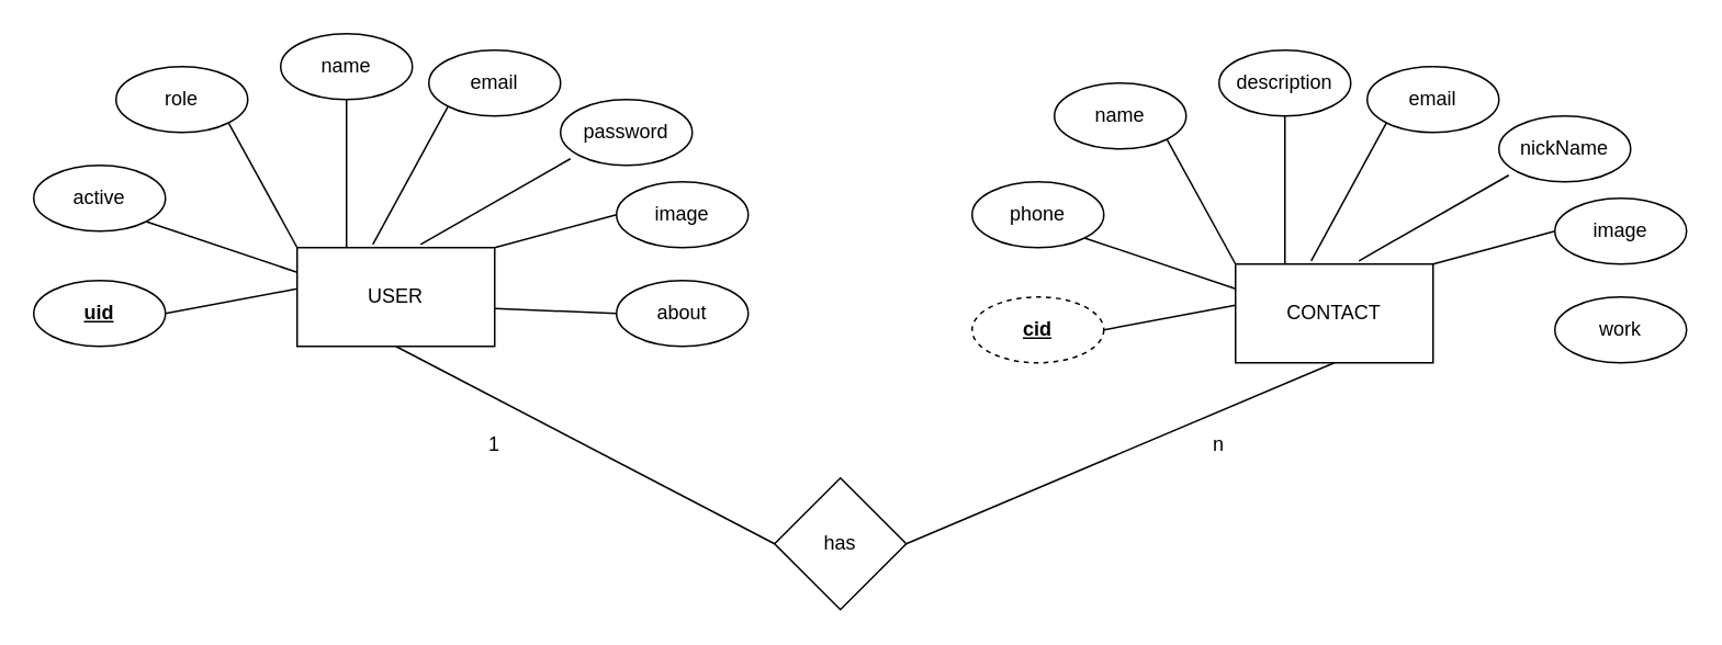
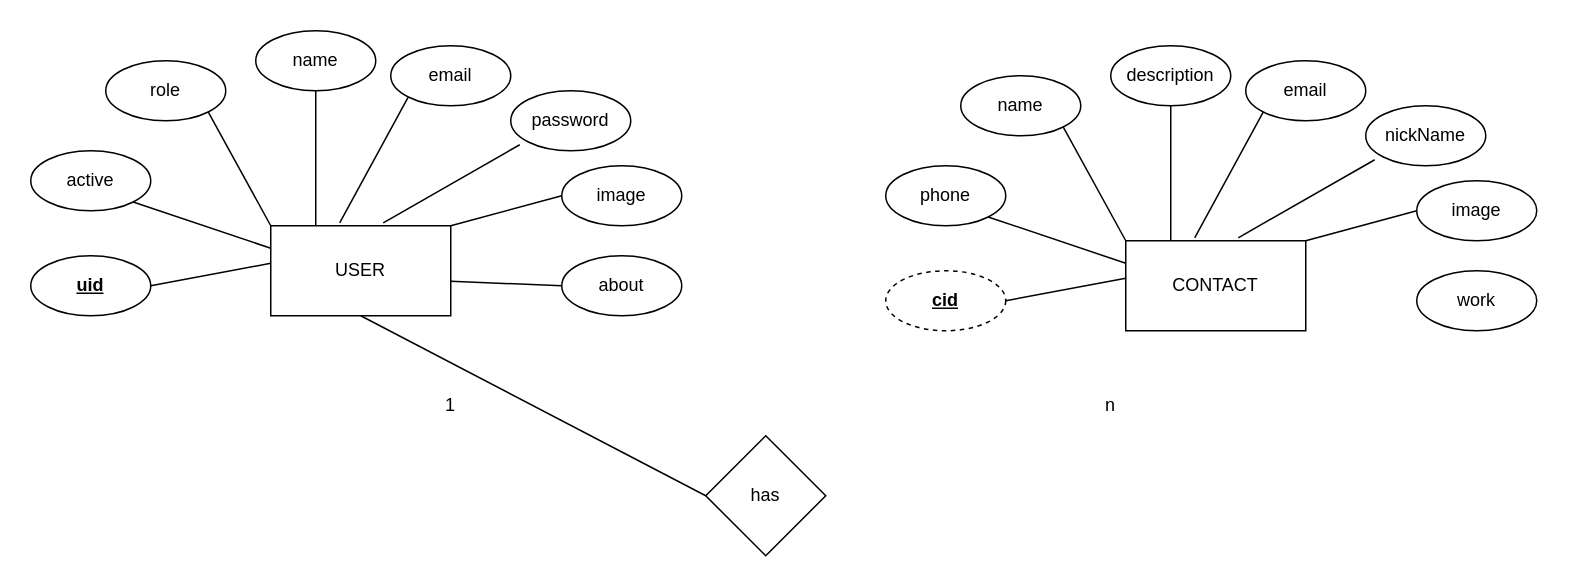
  <mxCell id="0" />
  <mxCell id="1" parent="0" />
  <mxCell id="2" value="USER" style="rounded=0;whiteSpace=wrap;html=1;" vertex="1" parent="1"><mxGeometry x="180" y="150" width="120" height="60" as="geometry" /></mxCell>
  <mxCell id="3" value="&lt;u&gt;&lt;b&gt;uid&lt;/b&gt;&lt;/u&gt;" style="ellipse;whiteSpace=wrap;html=1;" vertex="1" parent="1"><mxGeometry x="20" y="170" width="80" height="40" as="geometry" /></mxCell>
  <mxCell id="4" value="name" style="ellipse;whiteSpace=wrap;html=1;" vertex="1" parent="1"><mxGeometry x="170" y="20" width="80" height="40" as="geometry" /></mxCell>
  <mxCell id="5" value="active" style="ellipse;whiteSpace=wrap;html=1;" vertex="1" parent="1"><mxGeometry x="20" y="100" width="80" height="40" as="geometry" /></mxCell>
  <mxCell id="6" value="role" style="ellipse;whiteSpace=wrap;html=1;" vertex="1" parent="1"><mxGeometry x="70" y="40" width="80" height="40" as="geometry" /></mxCell>
  <mxCell id="7" value="email" style="ellipse;whiteSpace=wrap;html=1;" vertex="1" parent="1"><mxGeometry x="260" y="30" width="80" height="40" as="geometry" /></mxCell>
  <mxCell id="8" value="password" style="ellipse;whiteSpace=wrap;html=1;" vertex="1" parent="1"><mxGeometry x="340" y="60" width="80" height="40" as="geometry" /></mxCell>
  <mxCell id="9" value="image&lt;span style=&quot;color: rgba(0 , 0 , 0 , 0) ; font-family: monospace ; font-size: 0px&quot;&gt;%3CmxGraphModel%3E%3Croot%3E%3CmxCell%20id%3D%220%22%2F%3E%3CmxCell%20id%3D%221%22%20parent%3D%220%22%2F%3E%3CmxCell%20id%3D%222%22%20value%3D%22%22%20style%3D%22ellipse%3BwhiteSpace%3Dwrap%3Bhtml%3D1%3B%22%20vertex%3D%221%22%20parent%3D%221%22%3E%3CmxGeometry%20x%3D%2250%22%20y%3D%2280%22%20width%3D%2280%22%20height%3D%2240%22%20as%3D%22geometry%22%2F%3E%3C%2FmxCell%3E%3C%2Froot%3E%3C%2FmxGraphModel%3E&lt;/span&gt;" style="ellipse;whiteSpace=wrap;html=1;" vertex="1" parent="1"><mxGeometry x="374" y="110" width="80" height="40" as="geometry" /></mxCell>
  <mxCell id="10" value="about" style="ellipse;whiteSpace=wrap;html=1;" vertex="1" parent="1"><mxGeometry x="374" y="170" width="80" height="40" as="geometry" /></mxCell>
  <mxCell id="11" value="" style="endArrow=none;html=1;exitX=0.383;exitY=-0.033;exitDx=0;exitDy=0;exitPerimeter=0;entryX=0;entryY=1;entryDx=0;entryDy=0;" edge="1" parent="1" source="2" target="7"><mxGeometry width="50" height="50" relative="1" as="geometry"><mxPoint x="430" y="180" as="sourcePoint" /><mxPoint x="480" y="130" as="targetPoint" /></mxGeometry></mxCell>
  <mxCell id="12" value="" style="endArrow=none;html=1;exitX=0.625;exitY=-0.033;exitDx=0;exitDy=0;exitPerimeter=0;entryX=0.075;entryY=0.9;entryDx=0;entryDy=0;entryPerimeter=0;" edge="1" parent="1" source="2" target="8"><mxGeometry width="50" height="50" relative="1" as="geometry"><mxPoint x="430" y="180" as="sourcePoint" /><mxPoint x="480" y="130" as="targetPoint" /></mxGeometry></mxCell>
  <mxCell id="13" value="" style="endArrow=none;html=1;exitX=0.25;exitY=0;exitDx=0;exitDy=0;" edge="1" parent="1" source="2" target="4"><mxGeometry width="50" height="50" relative="1" as="geometry"><mxPoint x="235.96" y="158.02" as="sourcePoint" /><mxPoint x="220" y="20" as="targetPoint" /></mxGeometry></mxCell>
  <mxCell id="14" value="" style="endArrow=none;html=1;exitX=0;exitY=0;exitDx=0;exitDy=0;entryX=1;entryY=1;entryDx=0;entryDy=0;" edge="1" parent="1" source="2" target="6"><mxGeometry width="50" height="50" relative="1" as="geometry"><mxPoint x="220" y="160" as="sourcePoint" /><mxPoint x="228.889" y="-0.008" as="targetPoint" /></mxGeometry></mxCell>
  <mxCell id="15" value="" style="endArrow=none;html=1;exitX=0;exitY=0.25;exitDx=0;exitDy=0;entryX=1;entryY=1;entryDx=0;entryDy=0;" edge="1" parent="1" source="2" target="5"><mxGeometry width="50" height="50" relative="1" as="geometry"><mxPoint x="190" y="160" as="sourcePoint" /><mxPoint x="178.284" y="44.142" as="targetPoint" /></mxGeometry></mxCell>
  <mxCell id="16" value="" style="endArrow=none;html=1;entryX=1;entryY=0.5;entryDx=0;entryDy=0;" edge="1" parent="1" target="3"><mxGeometry width="50" height="50" relative="1" as="geometry"><mxPoint x="180" y="175" as="sourcePoint" /><mxPoint x="150" y="90" as="targetPoint" /></mxGeometry></mxCell>
  <mxCell id="17" value="" style="endArrow=none;html=1;exitX=1;exitY=0;exitDx=0;exitDy=0;entryX=0;entryY=0.5;entryDx=0;entryDy=0;" edge="1" parent="1" source="2" target="9"><mxGeometry width="50" height="50" relative="1" as="geometry"><mxPoint x="200" y="185" as="sourcePoint" /><mxPoint x="160" y="100" as="targetPoint" /></mxGeometry></mxCell>
  <mxCell id="18" value="" style="endArrow=none;html=1;exitX=1;exitY=0.617;exitDx=0;exitDy=0;entryX=0;entryY=0.5;entryDx=0;entryDy=0;exitPerimeter=0;" edge="1" parent="1" source="2" target="10"><mxGeometry width="50" height="50" relative="1" as="geometry"><mxPoint x="210" y="195" as="sourcePoint" /><mxPoint x="170" y="110" as="targetPoint" /></mxGeometry></mxCell>
  <mxCell id="19" value="CONTACT" style="rounded=0;whiteSpace=wrap;html=1;" vertex="1" parent="1"><mxGeometry x="750" y="160" width="120" height="60" as="geometry" /></mxCell>
  <mxCell id="20" value="&lt;u&gt;&lt;b&gt;cid&lt;/b&gt;&lt;/u&gt;" style="ellipse;whiteSpace=wrap;html=1;dashed=1;" vertex="1" parent="1"><mxGeometry x="590" y="180" width="80" height="40" as="geometry" /></mxCell>
  <mxCell id="21" value="description" style="ellipse;whiteSpace=wrap;html=1;" vertex="1" parent="1"><mxGeometry x="740" y="30" width="80" height="40" as="geometry" /></mxCell>
  <mxCell id="22" value="phone" style="ellipse;whiteSpace=wrap;html=1;" vertex="1" parent="1"><mxGeometry x="590" y="110" width="80" height="40" as="geometry" /></mxCell>
  <mxCell id="23" value="name" style="ellipse;whiteSpace=wrap;html=1;" vertex="1" parent="1"><mxGeometry x="640" y="50" width="80" height="40" as="geometry" /></mxCell>
  <mxCell id="24" value="email" style="ellipse;whiteSpace=wrap;html=1;" vertex="1" parent="1"><mxGeometry x="830" y="40" width="80" height="40" as="geometry" /></mxCell>
  <mxCell id="25" value="nickName" style="ellipse;whiteSpace=wrap;html=1;" vertex="1" parent="1"><mxGeometry x="910" y="70" width="80" height="40" as="geometry" /></mxCell>
  <mxCell id="26" value="image" style="ellipse;whiteSpace=wrap;html=1;" vertex="1" parent="1"><mxGeometry x="944" y="120" width="80" height="40" as="geometry" /></mxCell>
  <mxCell id="27" value="work" style="ellipse;whiteSpace=wrap;html=1;" vertex="1" parent="1"><mxGeometry x="944" y="180" width="80" height="40" as="geometry" /></mxCell>
  <mxCell id="28" value="" style="endArrow=none;html=1;exitX=0.383;exitY=-0.033;exitDx=0;exitDy=0;exitPerimeter=0;entryX=0;entryY=1;entryDx=0;entryDy=0;" edge="1" parent="1" source="19" target="24"><mxGeometry width="50" height="50" relative="1" as="geometry"><mxPoint x="1000" y="190" as="sourcePoint" /><mxPoint x="1050" y="140" as="targetPoint" /></mxGeometry></mxCell>
  <mxCell id="29" value="" style="endArrow=none;html=1;exitX=0.625;exitY=-0.033;exitDx=0;exitDy=0;exitPerimeter=0;entryX=0.075;entryY=0.9;entryDx=0;entryDy=0;entryPerimeter=0;" edge="1" parent="1" source="19" target="25"><mxGeometry width="50" height="50" relative="1" as="geometry"><mxPoint x="1000" y="190" as="sourcePoint" /><mxPoint x="1050" y="140" as="targetPoint" /></mxGeometry></mxCell>
  <mxCell id="30" value="" style="endArrow=none;html=1;exitX=0.25;exitY=0;exitDx=0;exitDy=0;" edge="1" parent="1" source="19" target="21"><mxGeometry width="50" height="50" relative="1" as="geometry"><mxPoint x="805.96" y="168.02" as="sourcePoint" /><mxPoint x="790" y="30" as="targetPoint" /></mxGeometry></mxCell>
  <mxCell id="31" value="" style="endArrow=none;html=1;exitX=0;exitY=0;exitDx=0;exitDy=0;entryX=1;entryY=1;entryDx=0;entryDy=0;" edge="1" parent="1" source="19" target="23"><mxGeometry width="50" height="50" relative="1" as="geometry"><mxPoint x="790" y="170" as="sourcePoint" /><mxPoint x="798.889" y="9.992" as="targetPoint" /></mxGeometry></mxCell>
  <mxCell id="32" value="" style="endArrow=none;html=1;exitX=0;exitY=0.25;exitDx=0;exitDy=0;entryX=1;entryY=1;entryDx=0;entryDy=0;" edge="1" parent="1" source="19" target="22"><mxGeometry width="50" height="50" relative="1" as="geometry"><mxPoint x="760" y="170" as="sourcePoint" /><mxPoint x="748.284" y="54.142" as="targetPoint" /></mxGeometry></mxCell>
  <mxCell id="33" value="" style="endArrow=none;html=1;entryX=1;entryY=0.5;entryDx=0;entryDy=0;" edge="1" parent="1" target="20"><mxGeometry width="50" height="50" relative="1" as="geometry"><mxPoint x="750" y="185" as="sourcePoint" /><mxPoint x="720" y="100" as="targetPoint" /></mxGeometry></mxCell>
  <mxCell id="34" value="" style="endArrow=none;html=1;exitX=1;exitY=0;exitDx=0;exitDy=0;entryX=0;entryY=0.5;entryDx=0;entryDy=0;" edge="1" parent="1" source="19" target="26"><mxGeometry width="50" height="50" relative="1" as="geometry"><mxPoint x="770" y="195" as="sourcePoint" /><mxPoint x="730" y="110" as="targetPoint" /></mxGeometry></mxCell>
  <mxCell id="35" value="has" style="rhombus;whiteSpace=wrap;html=1;" vertex="1" parent="1"><mxGeometry x="470" y="290" width="80" height="80" as="geometry" /></mxCell>
  <mxCell id="36" value="" style="endArrow=none;html=1;exitX=0.5;exitY=1;exitDx=0;exitDy=0;entryX=0;entryY=0.5;entryDx=0;entryDy=0;" edge="1" parent="1" source="2" target="35"><mxGeometry width="50" height="50" relative="1" as="geometry"><mxPoint x="640" y="410" as="sourcePoint" /><mxPoint x="690" y="360" as="targetPoint" /></mxGeometry></mxCell>
- <mxCell id="37" value="" style="endArrow=none;html=1;exitX=0.5;exitY=1;exitDx=0;exitDy=0;entryX=1;entryY=0.5;entryDx=0;entryDy=0;" edge="1" parent="1" source="19" target="35"><mxGeometry width="50" height="50" relative="1" as="geometry"><mxPoint x="250" y="220" as="sourcePoint" /><mxPoint x="480" y="340" as="targetPoint" /></mxGeometry></mxCell>
  <mxCell id="38" value="1&lt;span style=&quot;color: rgba(0 , 0 , 0 , 0) ; font-family: monospace ; font-size: 0px&quot;&gt;%3CmxGraphModel%3E%3Croot%3E%3CmxCell%20id%3D%220%22%2F%3E%3CmxCell%20id%3D%221%22%20parent%3D%220%22%2F%3E%3CmxCell%20id%3D%222%22%20value%3D%22%22%20style%3D%22endArrow%3Dnone%3Bhtml%3D1%3BexitX%3D0.5%3BexitY%3D1%3BexitDx%3D0%3BexitDy%3D0%3BentryX%3D0%3BentryY%3D0.5%3BentryDx%3D0%3BentryDy%3D0%3B%22%20edge%3D%221%22%20parent%3D%221%22%3E%3CmxGeometry%20width%3D%2250%22%20height%3D%2250%22%20relative%3D%221%22%20as%3D%22geometry%22%3E%3CmxPoint%20x%3D%22-540%22%20y%3D%22270%22%20as%3D%22sourcePoint%22%2F%3E%3CmxPoint%20x%3D%22-310%22%20y%3D%22390%22%20as%3D%22targetPoint%22%2F%3E%3C%2FmxGeometry%3E%3C%2FmxCell%3E%3C%2Froot%3E%3C%2FmxGraphModel%3E&lt;/span&gt;" style="text;html=1;strokeColor=none;fillColor=none;align=center;verticalAlign=middle;whiteSpace=wrap;rounded=0;" vertex="1" parent="1"><mxGeometry x="280" y="260" width="40" height="20" as="geometry" /></mxCell>
  <mxCell id="39" value="n" style="text;html=1;strokeColor=none;fillColor=none;align=center;verticalAlign=middle;whiteSpace=wrap;rounded=0;" vertex="1" parent="1"><mxGeometry x="720" y="260" width="40" height="20" as="geometry" /></mxCell>
